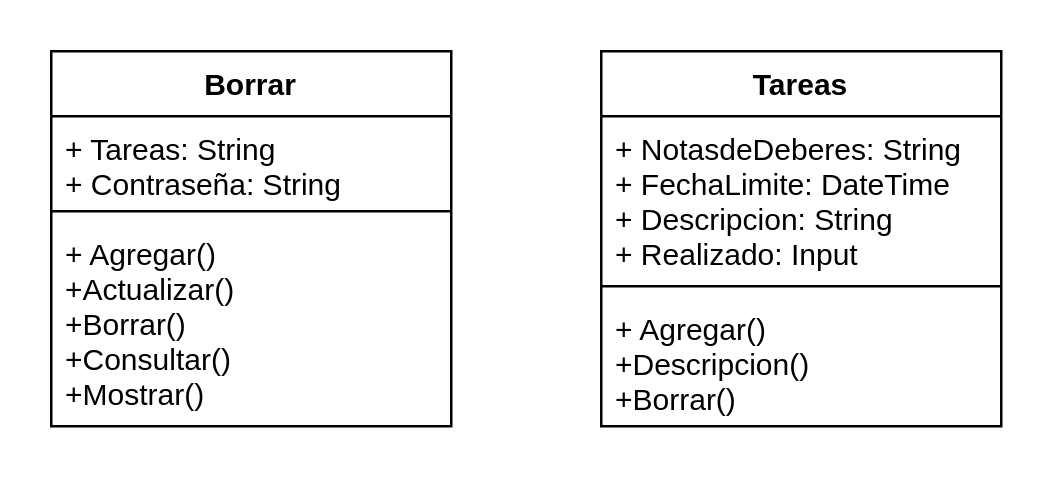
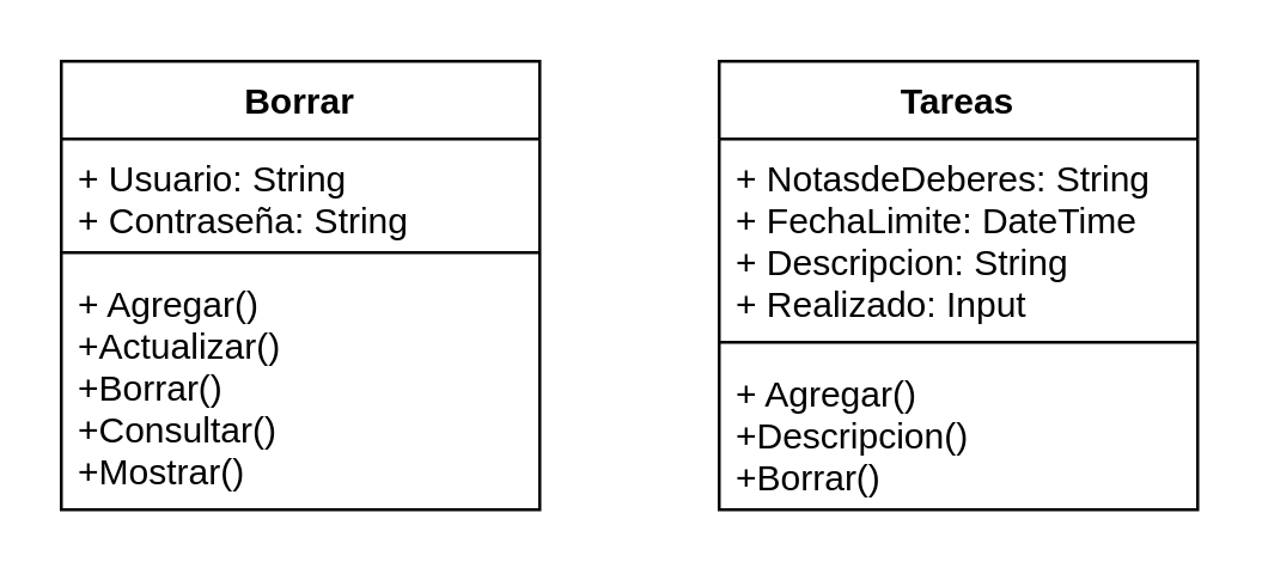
  <mxCell id="0" />
  <mxCell id="1" parent="0" />
  <mxCell id="2" value="Borrar" style="swimlane;fontStyle=1;align=center;verticalAlign=top;childLayout=stackLayout;horizontal=1;startSize=26;horizontalStack=0;resizeParent=1;resizeParentMax=0;resizeLast=0;collapsible=1;marginBottom=0;" vertex="1" parent="1"><mxGeometry x="20" y="20" width="160" height="150" as="geometry" /></mxCell>
- <mxCell id="3" value="+ Tareas: String&#10;+ Contraseña: String" style="text;strokeColor=none;fillColor=none;align=left;verticalAlign=top;spacingLeft=4;spacingRight=4;overflow=hidden;rotatable=0;points=[[0,0.5],[1,0.5]];portConstraint=eastwest;" vertex="1" parent="2"><mxGeometry y="26" width="160" height="34" as="geometry" /></mxCell>
+ <mxCell id="3" value="+ Usuario: String&#10;+ Contraseña: String" style="text;strokeColor=none;fillColor=none;align=left;verticalAlign=top;spacingLeft=4;spacingRight=4;overflow=hidden;rotatable=0;points=[[0,0.5],[1,0.5]];portConstraint=eastwest;" vertex="1" parent="2"><mxGeometry y="26" width="160" height="34" as="geometry" /></mxCell>
  <mxCell id="4" value="" style="line;strokeWidth=1;fillColor=none;align=left;verticalAlign=middle;spacingTop=-1;spacingLeft=3;spacingRight=3;rotatable=0;labelPosition=right;points=[];portConstraint=eastwest;strokeColor=inherit;" vertex="1" parent="2"><mxGeometry y="60" width="160" height="8" as="geometry" /></mxCell>
  <mxCell id="5" value="+ Agregar()&#10;+Actualizar()&#10;+Borrar()&#10;+Consultar()&#10;+Mostrar()" style="text;strokeColor=none;fillColor=none;align=left;verticalAlign=top;spacingLeft=4;spacingRight=4;overflow=hidden;rotatable=0;points=[[0,0.5],[1,0.5]];portConstraint=eastwest;" vertex="1" parent="2"><mxGeometry y="68" width="160" height="82" as="geometry" /></mxCell>
  <mxCell id="6" value="Tareas" style="swimlane;fontStyle=1;align=center;verticalAlign=top;childLayout=stackLayout;horizontal=1;startSize=26;horizontalStack=0;resizeParent=1;resizeParentMax=0;resizeLast=0;collapsible=1;marginBottom=0;" vertex="1" parent="1"><mxGeometry x="240" y="20" width="160" height="150" as="geometry" /></mxCell>
  <mxCell id="7" value="+ NotasdeDeberes: String&#10;+ FechaLimite: DateTime&#10;+ Descripcion: String&#10;+ Realizado: Input" style="text;strokeColor=none;fillColor=none;align=left;verticalAlign=top;spacingLeft=4;spacingRight=4;overflow=hidden;rotatable=0;points=[[0,0.5],[1,0.5]];portConstraint=eastwest;" vertex="1" parent="6"><mxGeometry y="26" width="160" height="64" as="geometry" /></mxCell>
  <mxCell id="8" value="" style="line;strokeWidth=1;fillColor=none;align=left;verticalAlign=middle;spacingTop=-1;spacingLeft=3;spacingRight=3;rotatable=0;labelPosition=right;points=[];portConstraint=eastwest;strokeColor=inherit;" vertex="1" parent="6"><mxGeometry y="90" width="160" height="8" as="geometry" /></mxCell>
  <mxCell id="9" value="+ Agregar()&#10;+Descripcion()&#10;+Borrar()" style="text;strokeColor=none;fillColor=none;align=left;verticalAlign=top;spacingLeft=4;spacingRight=4;overflow=hidden;rotatable=0;points=[[0,0.5],[1,0.5]];portConstraint=eastwest;" vertex="1" parent="6"><mxGeometry y="98" width="160" height="52" as="geometry" /></mxCell>
